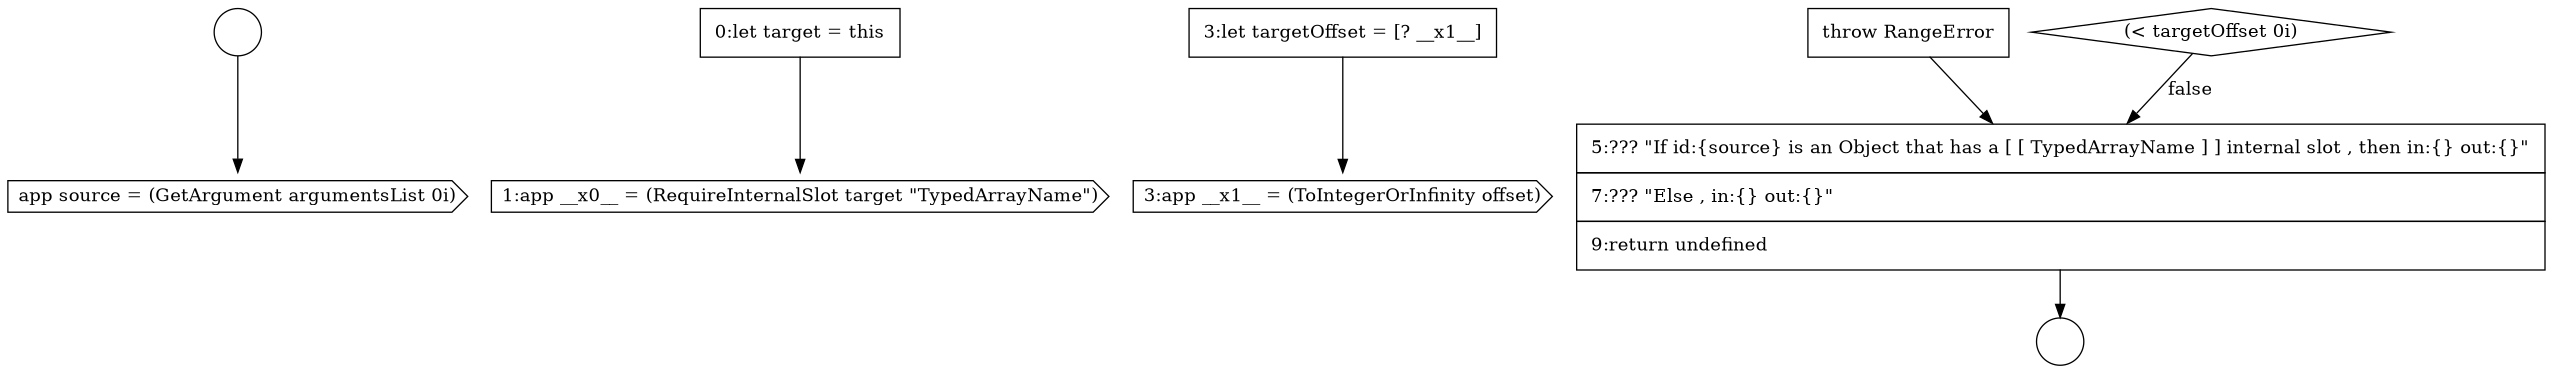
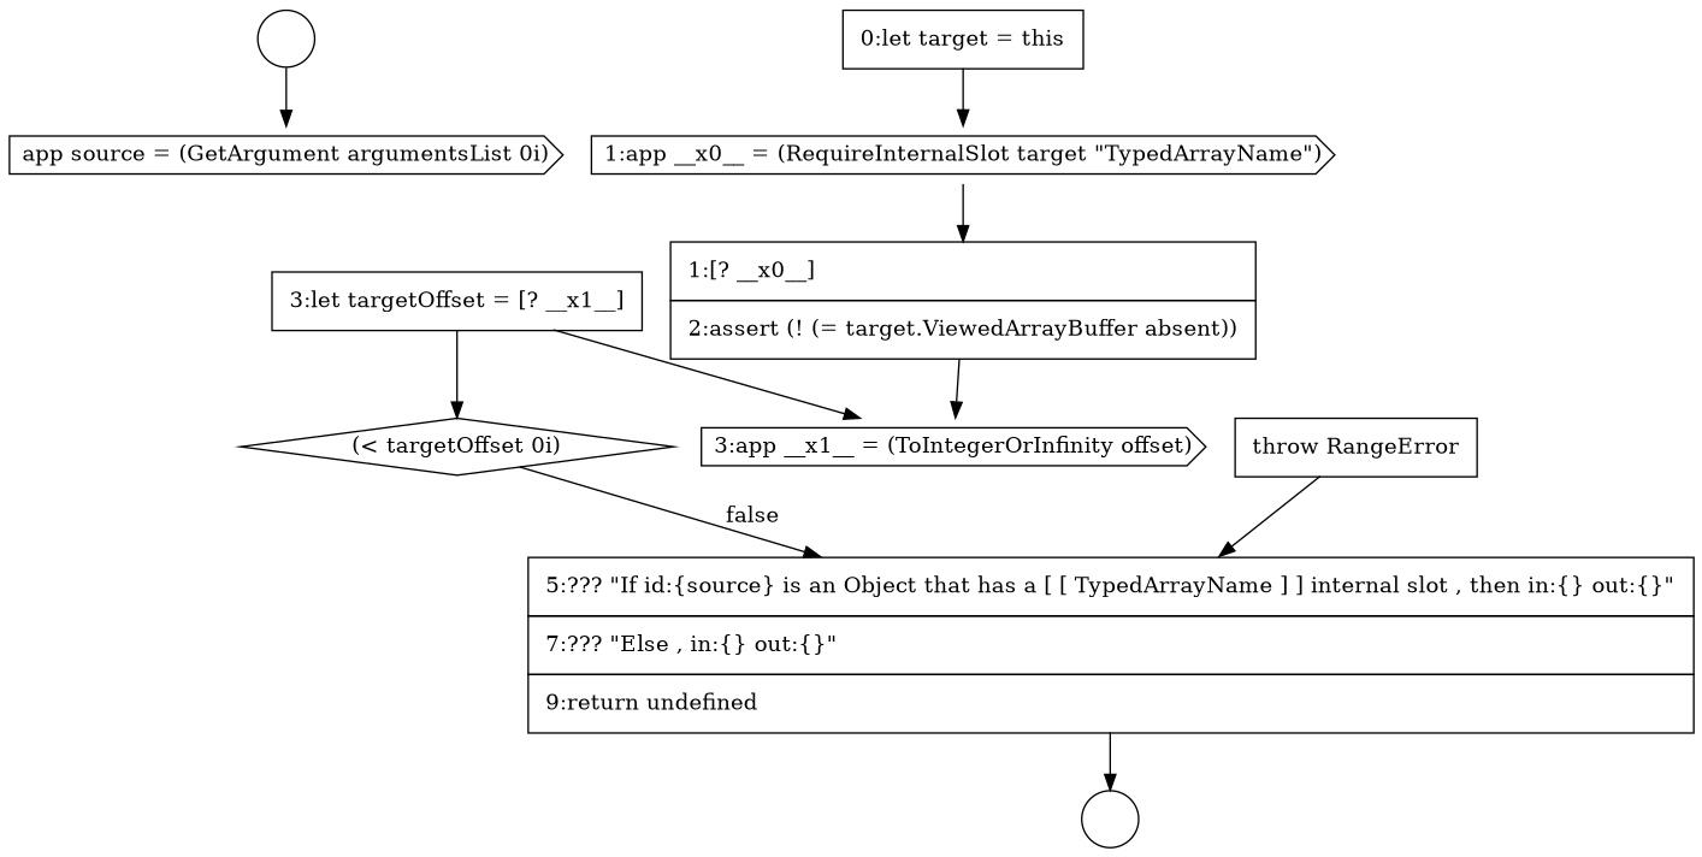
  digraph {
    node [color=black fillcolor=white shape=none style=filled]
    edge [color=black]
    n1 [label=" " shape=circle]
    n2 [label=<<font color="black">app source = (GetArgument argumentsList 0i)</font>> shape=cds]
    n3 [label=<<font color="black">1:app __x0__ = (RequireInternalSlot target &quot;TypedArrayName&quot;)</font>> shape=cds]
+   n4 [label=<<font color="black">     <table border="0" cellborder="1" cellspacing="0" cellpadding="10">       <tr><td align="left">1:[? __x0__]</td></tr>       <tr><td align="left">2:assert (! (= target.ViewedArrayBuffer absent))</td></tr>     </table>   </font>> margin=0]
    n5 [label=<<font color="black">3:app __x1__ = (ToIntegerOrInfinity offset)</font>> shape=cds]
    n6 [label=<<font color="black">     <table border="0" cellborder="1" cellspacing="0" cellpadding="10">       <tr><td align="left">throw RangeError</td></tr>     </table>   </font>> margin=0]
    n7 [label=<<font color="black">     <table border="0" cellborder="1" cellspacing="0" cellpadding="10">       <tr><td align="left">5:??? &quot;If id:{source} is an Object that has a [ [ TypedArrayName ] ] internal slot , then in:{} out:{}&quot;</td></tr>       <tr><td align="left">7:??? &quot;Else , in:{} out:{}&quot;</td></tr>       <tr><td align="left">9:return undefined</td></tr>     </table>   </font>> margin=0]
    n8 [label=" " shape=circle]
    n9 [label=<<font color="black">(&lt; targetOffset 0i)</font>> shape=diamond]
    n10 [label=<<font color="black">     <table border="0" cellborder="1" cellspacing="0" cellpadding="10">       <tr><td align="left">3:let targetOffset = [? __x1__]</td></tr>     </table>   </font>> margin=0]
    n11 [label=<<font color="black">     <table border="0" cellborder="1" cellspacing="0" cellpadding="10">       <tr><td align="left">0:let target = this</td></tr>     </table>   </font>> margin=0]
    n1 -> n2
+   n3 -> n4
+   n4 -> n5
    n6 -> n7
    n7 -> n8
    n9 -> n7 [label=<<font color="black">false</font>>]
    n10 -> n5
+   n10 -> n9
    n11 -> n3
  }
